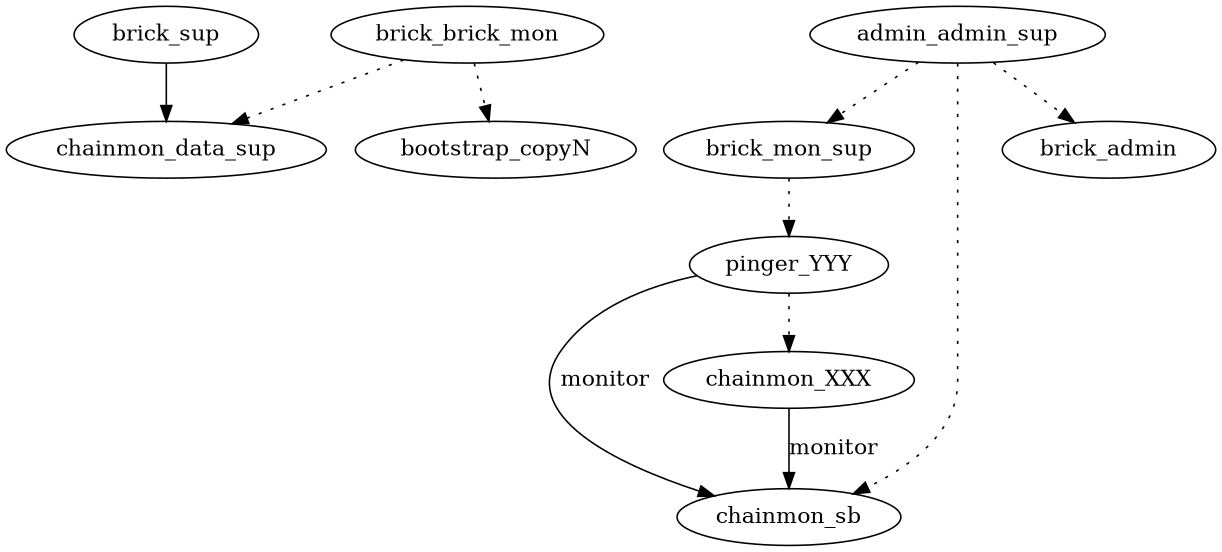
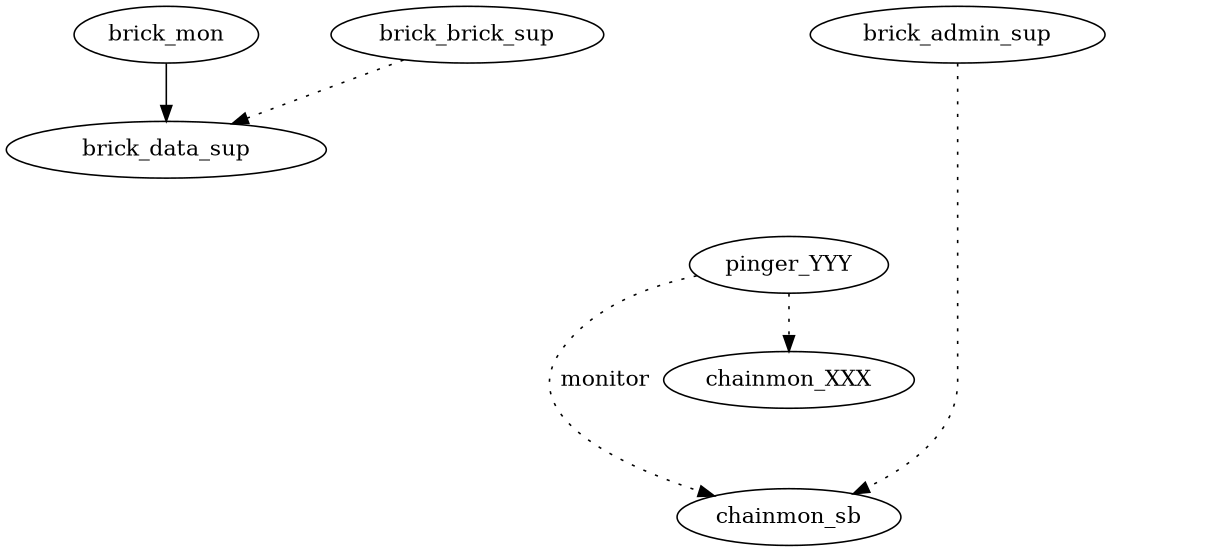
  digraph {
    edge [style=dotted]
-   brick_sup
-   brick_data_sup [label=chainmon_data_sup]
-   brick_admin_sup [label=admin_admin_sup]
-   brick_mon_sup
+   brick_sup [label=brick_mon]
+   brick_data_sup
+   brick_admin_sup
    n5 [label=chainmon_sb]
-   brick_admin
    pinger_YYY
    chainmon_XXX
-   brick_brick_sup [label=brick_brick_mon]
-   bootstrap_copyN
+   brick_brick_sup
    subgraph sub_1 {
      rank=same
      brick_sup
    }
    brick_sup -> brick_data_sup [style=solid]
-   brick_admin_sup -> brick_mon_sup
    brick_admin_sup -> n5
-   brick_admin_sup -> brick_admin
-   brick_mon_sup -> pinger_YYY
-   pinger_YYY -> n5 [label=monitor style=""]
+   pinger_YYY -> n5 [label=monitor]
    pinger_YYY -> chainmon_XXX
-   chainmon_XXX -> n5 [label=monitor style=""]
    brick_brick_sup -> brick_data_sup
-   brick_brick_sup -> bootstrap_copyN
  }
